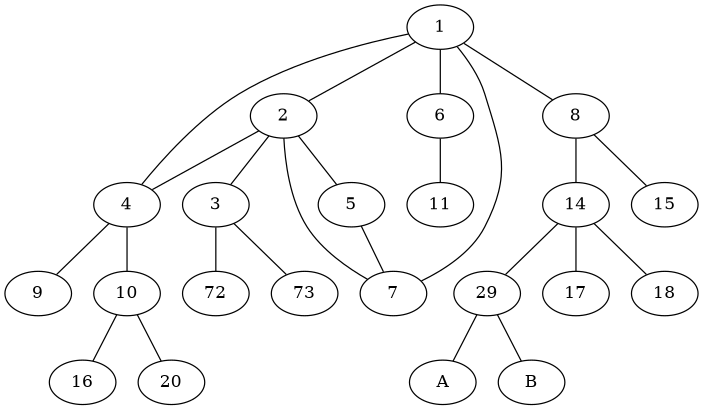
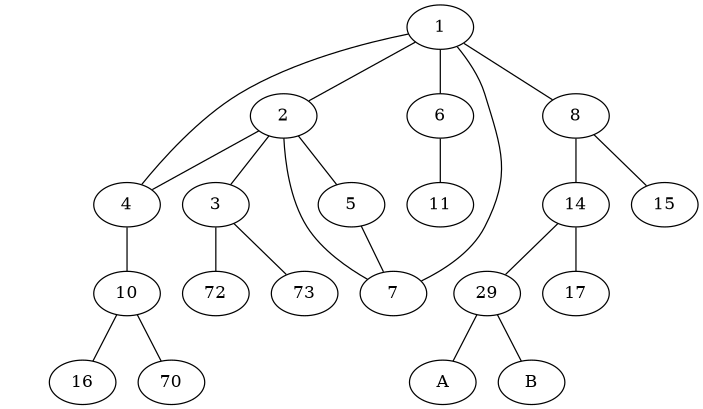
  strict graph {
    1
    2
    4
    6
    7
    8
    3
    5
-   9
    10
    11
    14
    15
    n14 [label=73]
    n15 [label=72]
    16
-   20
+   20 [label=70]
    17
-   18
    n20 [label=29]
    A
    B
    1 -- 2
    1 -- 4
    1 -- 6
    1 -- 7
    1 -- 8
    2 -- 4
    2 -- 7
    2 -- 3
    2 -- 5
-   4 -- 9
    4 -- 10
    6 -- 11
    8 -- 14
    8 -- 15
    3 -- n14
    3 -- n15
    5 -- 7
    10 -- 16
    10 -- 20
    14 -- 17
-   14 -- 18
    14 -- n20
    n20 -- A
    n20 -- B
  }
